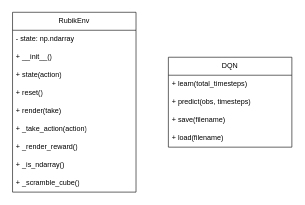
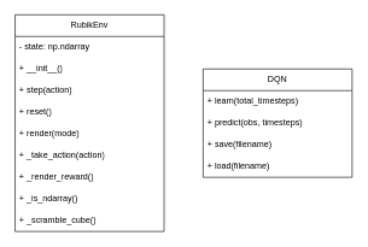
  <mxCell id="0" />
  <mxCell id="1" parent="0" />
  <mxCell id="2" value="RubikEnv" style="swimlane;fontStyle=0;childLayout=stackLayout;horizontal=1;startSize=30;horizontalStack=0;resizeParent=1;resizeParentMax=0;resizeLast=0;collapsible=1;marginBottom=0;whiteSpace=wrap;html=1;" vertex="1" parent="1"><mxGeometry x="20" y="20" width="206" height="300" as="geometry"><mxRectangle x="340" y="340" width="70" height="30" as="alternateBounds" /></mxGeometry></mxCell>
  <mxCell id="3" value="- state: np.ndarray" style="text;strokeColor=none;fillColor=none;align=left;verticalAlign=middle;spacingLeft=4;spacingRight=4;overflow=hidden;points=[[0,0.5],[1,0.5]];portConstraint=eastwest;rotatable=0;whiteSpace=wrap;html=1;" vertex="1" parent="2"><mxGeometry y="30" width="206" height="30" as="geometry" /></mxCell>
  <mxCell id="4" value="+ __init__()" style="text;strokeColor=none;fillColor=none;align=left;verticalAlign=middle;spacingLeft=4;spacingRight=4;overflow=hidden;points=[[0,0.5],[1,0.5]];portConstraint=eastwest;rotatable=0;whiteSpace=wrap;html=1;" vertex="1" parent="2"><mxGeometry y="60" width="206" height="30" as="geometry" /></mxCell>
- <mxCell id="5" value="+ state(action)" style="text;strokeColor=none;fillColor=none;align=left;verticalAlign=middle;spacingLeft=4;spacingRight=4;overflow=hidden;points=[[0,0.5],[1,0.5]];portConstraint=eastwest;rotatable=0;whiteSpace=wrap;html=1;" vertex="1" parent="2"><mxGeometry y="90" width="206" height="30" as="geometry" /></mxCell>
+ <mxCell id="5" value="+ step(action)" style="text;strokeColor=none;fillColor=none;align=left;verticalAlign=middle;spacingLeft=4;spacingRight=4;overflow=hidden;points=[[0,0.5],[1,0.5]];portConstraint=eastwest;rotatable=0;whiteSpace=wrap;html=1;" vertex="1" parent="2"><mxGeometry y="90" width="206" height="30" as="geometry" /></mxCell>
  <mxCell id="6" value=" + reset()" style="text;strokeColor=none;fillColor=none;align=left;verticalAlign=middle;spacingLeft=4;spacingRight=4;overflow=hidden;points=[[0,0.5],[1,0.5]];portConstraint=eastwest;rotatable=0;whiteSpace=wrap;html=1;" vertex="1" parent="2"><mxGeometry y="120" width="206" height="30" as="geometry" /></mxCell>
- <mxCell id="7" value="+ render(take)" style="text;strokeColor=none;fillColor=none;align=left;verticalAlign=middle;spacingLeft=4;spacingRight=4;overflow=hidden;points=[[0,0.5],[1,0.5]];portConstraint=eastwest;rotatable=0;whiteSpace=wrap;html=1;" vertex="1" parent="2"><mxGeometry y="150" width="206" height="30" as="geometry" /></mxCell>
+ <mxCell id="7" value="+ render(mode)" style="text;strokeColor=none;fillColor=none;align=left;verticalAlign=middle;spacingLeft=4;spacingRight=4;overflow=hidden;points=[[0,0.5],[1,0.5]];portConstraint=eastwest;rotatable=0;whiteSpace=wrap;html=1;" vertex="1" parent="2"><mxGeometry y="150" width="206" height="30" as="geometry" /></mxCell>
  <mxCell id="8" value="+ _take_action(action)" style="text;strokeColor=none;fillColor=none;align=left;verticalAlign=middle;spacingLeft=4;spacingRight=4;overflow=hidden;points=[[0,0.5],[1,0.5]];portConstraint=eastwest;rotatable=0;whiteSpace=wrap;html=1;" vertex="1" parent="2"><mxGeometry y="180" width="206" height="30" as="geometry" /></mxCell>
  <mxCell id="9" value="+ _render_reward()" style="text;strokeColor=none;fillColor=none;align=left;verticalAlign=middle;spacingLeft=4;spacingRight=4;overflow=hidden;points=[[0,0.5],[1,0.5]];portConstraint=eastwest;rotatable=0;whiteSpace=wrap;html=1;" vertex="1" parent="2"><mxGeometry y="210" width="206" height="30" as="geometry" /></mxCell>
  <mxCell id="10" value=" + _is_ndarray()" style="text;strokeColor=none;fillColor=none;align=left;verticalAlign=middle;spacingLeft=4;spacingRight=4;overflow=hidden;points=[[0,0.5],[1,0.5]];portConstraint=eastwest;rotatable=0;whiteSpace=wrap;html=1;" vertex="1" parent="2"><mxGeometry y="240" width="206" height="30" as="geometry" /></mxCell>
  <mxCell id="11" value="+ _scramble_cube()" style="text;strokeColor=none;fillColor=none;align=left;verticalAlign=middle;spacingLeft=4;spacingRight=4;overflow=hidden;points=[[0,0.5],[1,0.5]];portConstraint=eastwest;rotatable=0;whiteSpace=wrap;html=1;" vertex="1" parent="2"><mxGeometry y="270" width="206" height="30" as="geometry" /></mxCell>
  <mxCell id="12" value="DQN" style="swimlane;fontStyle=0;childLayout=stackLayout;horizontal=1;startSize=30;horizontalStack=0;resizeParent=1;resizeParentMax=0;resizeLast=0;collapsible=1;marginBottom=0;whiteSpace=wrap;html=1;" vertex="1" parent="1"><mxGeometry x="280" y="95" width="206" height="150" as="geometry"><mxRectangle x="340" y="340" width="70" height="30" as="alternateBounds" /></mxGeometry></mxCell>
  <mxCell id="13" value="+ learn(total_timesteps)" style="text;strokeColor=none;fillColor=none;align=left;verticalAlign=middle;spacingLeft=4;spacingRight=4;overflow=hidden;points=[[0,0.5],[1,0.5]];portConstraint=eastwest;rotatable=0;whiteSpace=wrap;html=1;" vertex="1" parent="12"><mxGeometry y="30" width="206" height="30" as="geometry" /></mxCell>
  <mxCell id="14" value="+ predict(obs, timesteps)" style="text;strokeColor=none;fillColor=none;align=left;verticalAlign=middle;spacingLeft=4;spacingRight=4;overflow=hidden;points=[[0,0.5],[1,0.5]];portConstraint=eastwest;rotatable=0;whiteSpace=wrap;html=1;" vertex="1" parent="12"><mxGeometry y="60" width="206" height="30" as="geometry" /></mxCell>
  <mxCell id="15" value="+ save(filename)" style="text;strokeColor=none;fillColor=none;align=left;verticalAlign=middle;spacingLeft=4;spacingRight=4;overflow=hidden;points=[[0,0.5],[1,0.5]];portConstraint=eastwest;rotatable=0;whiteSpace=wrap;html=1;" vertex="1" parent="12"><mxGeometry y="90" width="206" height="30" as="geometry" /></mxCell>
  <mxCell id="16" value=" + load(filename)" style="text;strokeColor=none;fillColor=none;align=left;verticalAlign=middle;spacingLeft=4;spacingRight=4;overflow=hidden;points=[[0,0.5],[1,0.5]];portConstraint=eastwest;rotatable=0;whiteSpace=wrap;html=1;" vertex="1" parent="12"><mxGeometry y="120" width="206" height="30" as="geometry" /></mxCell>
